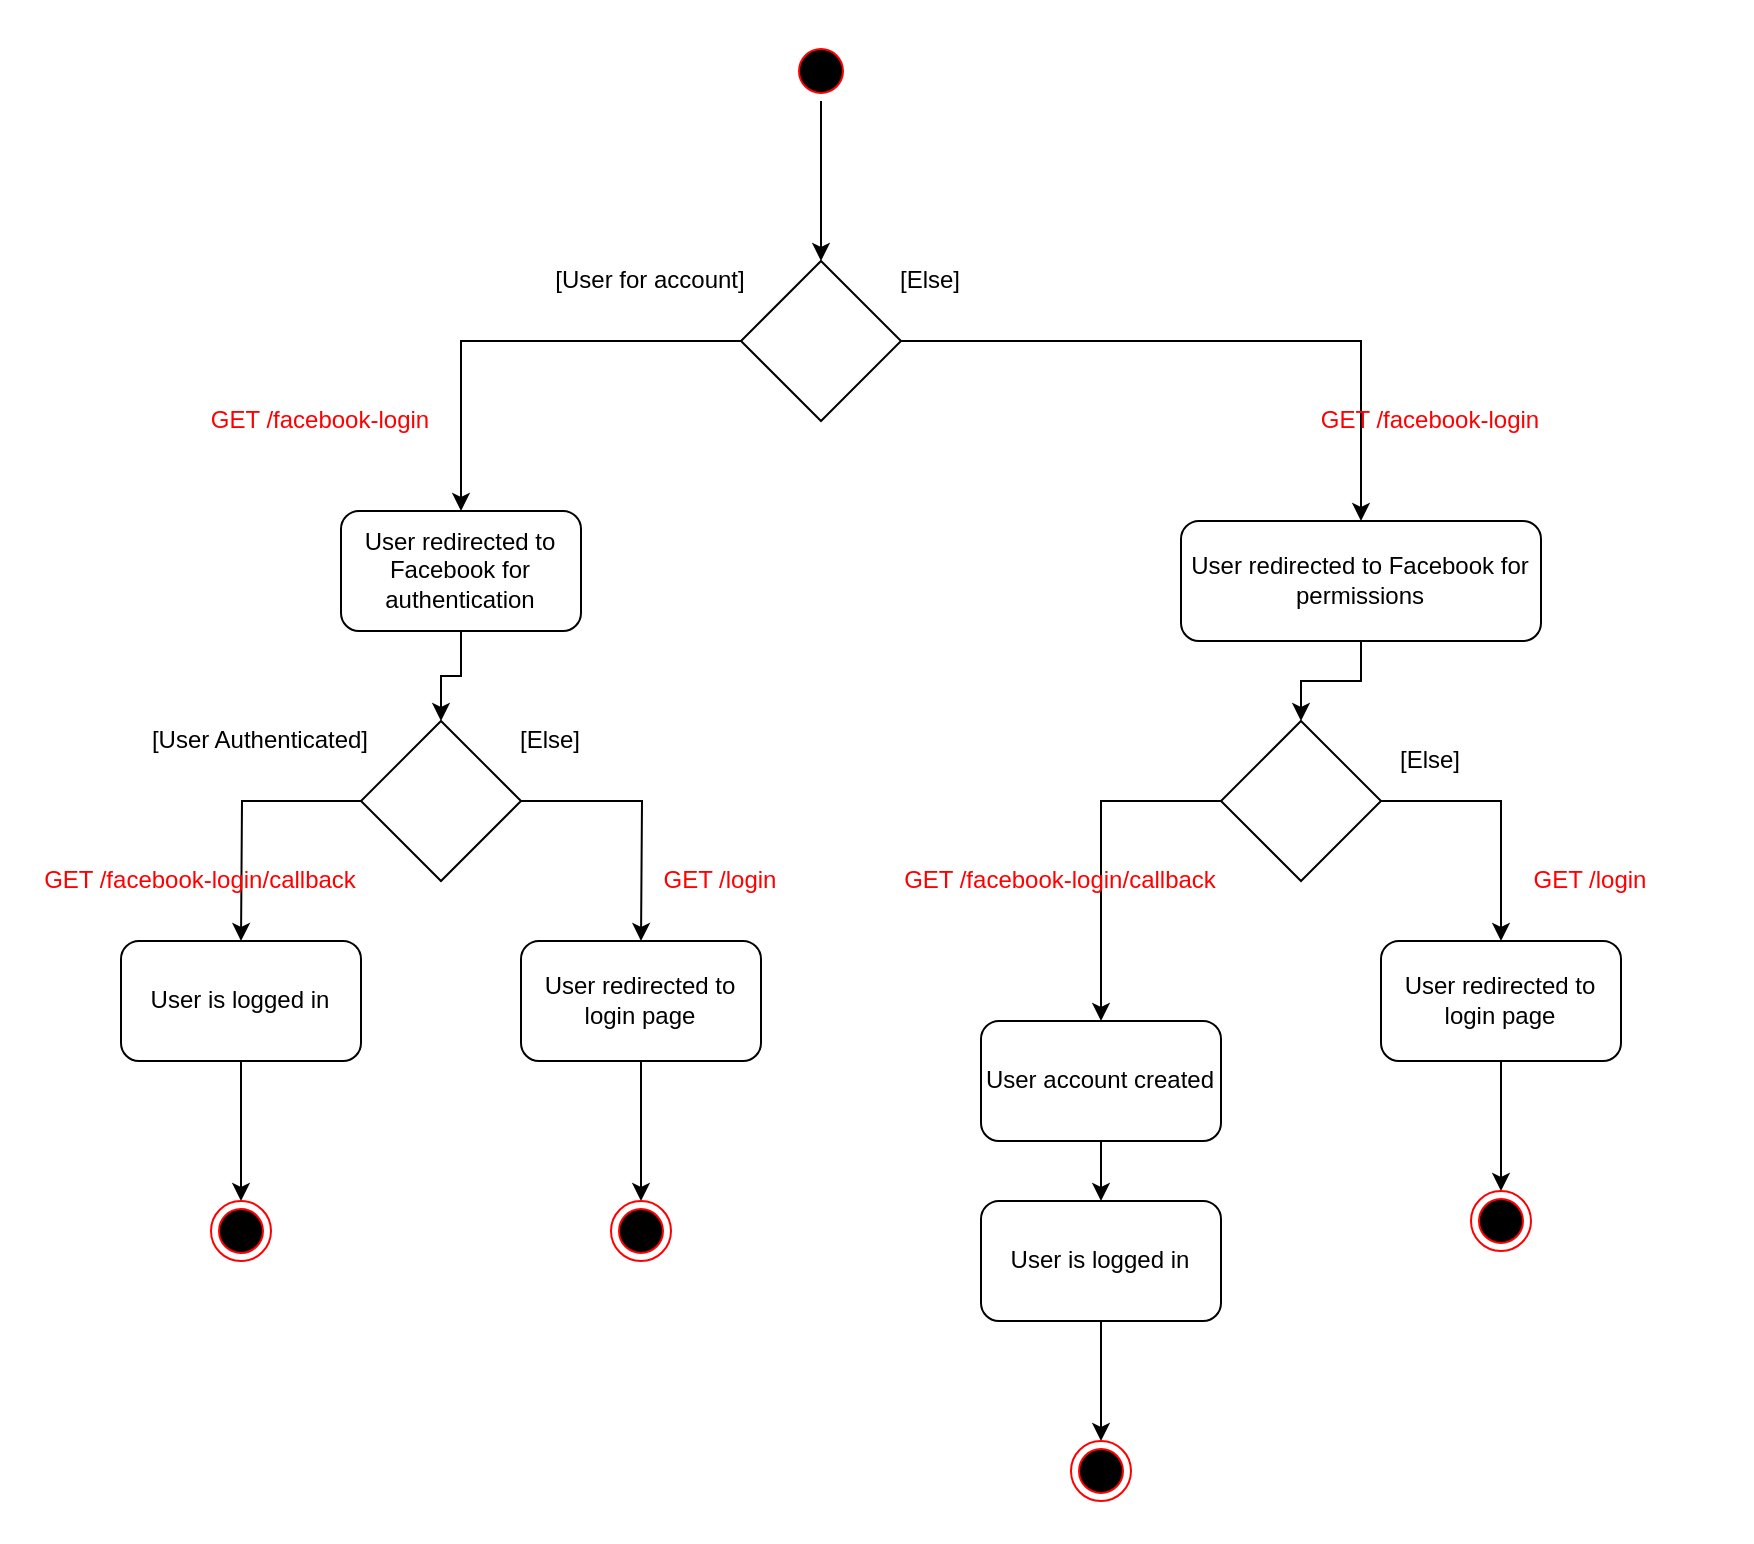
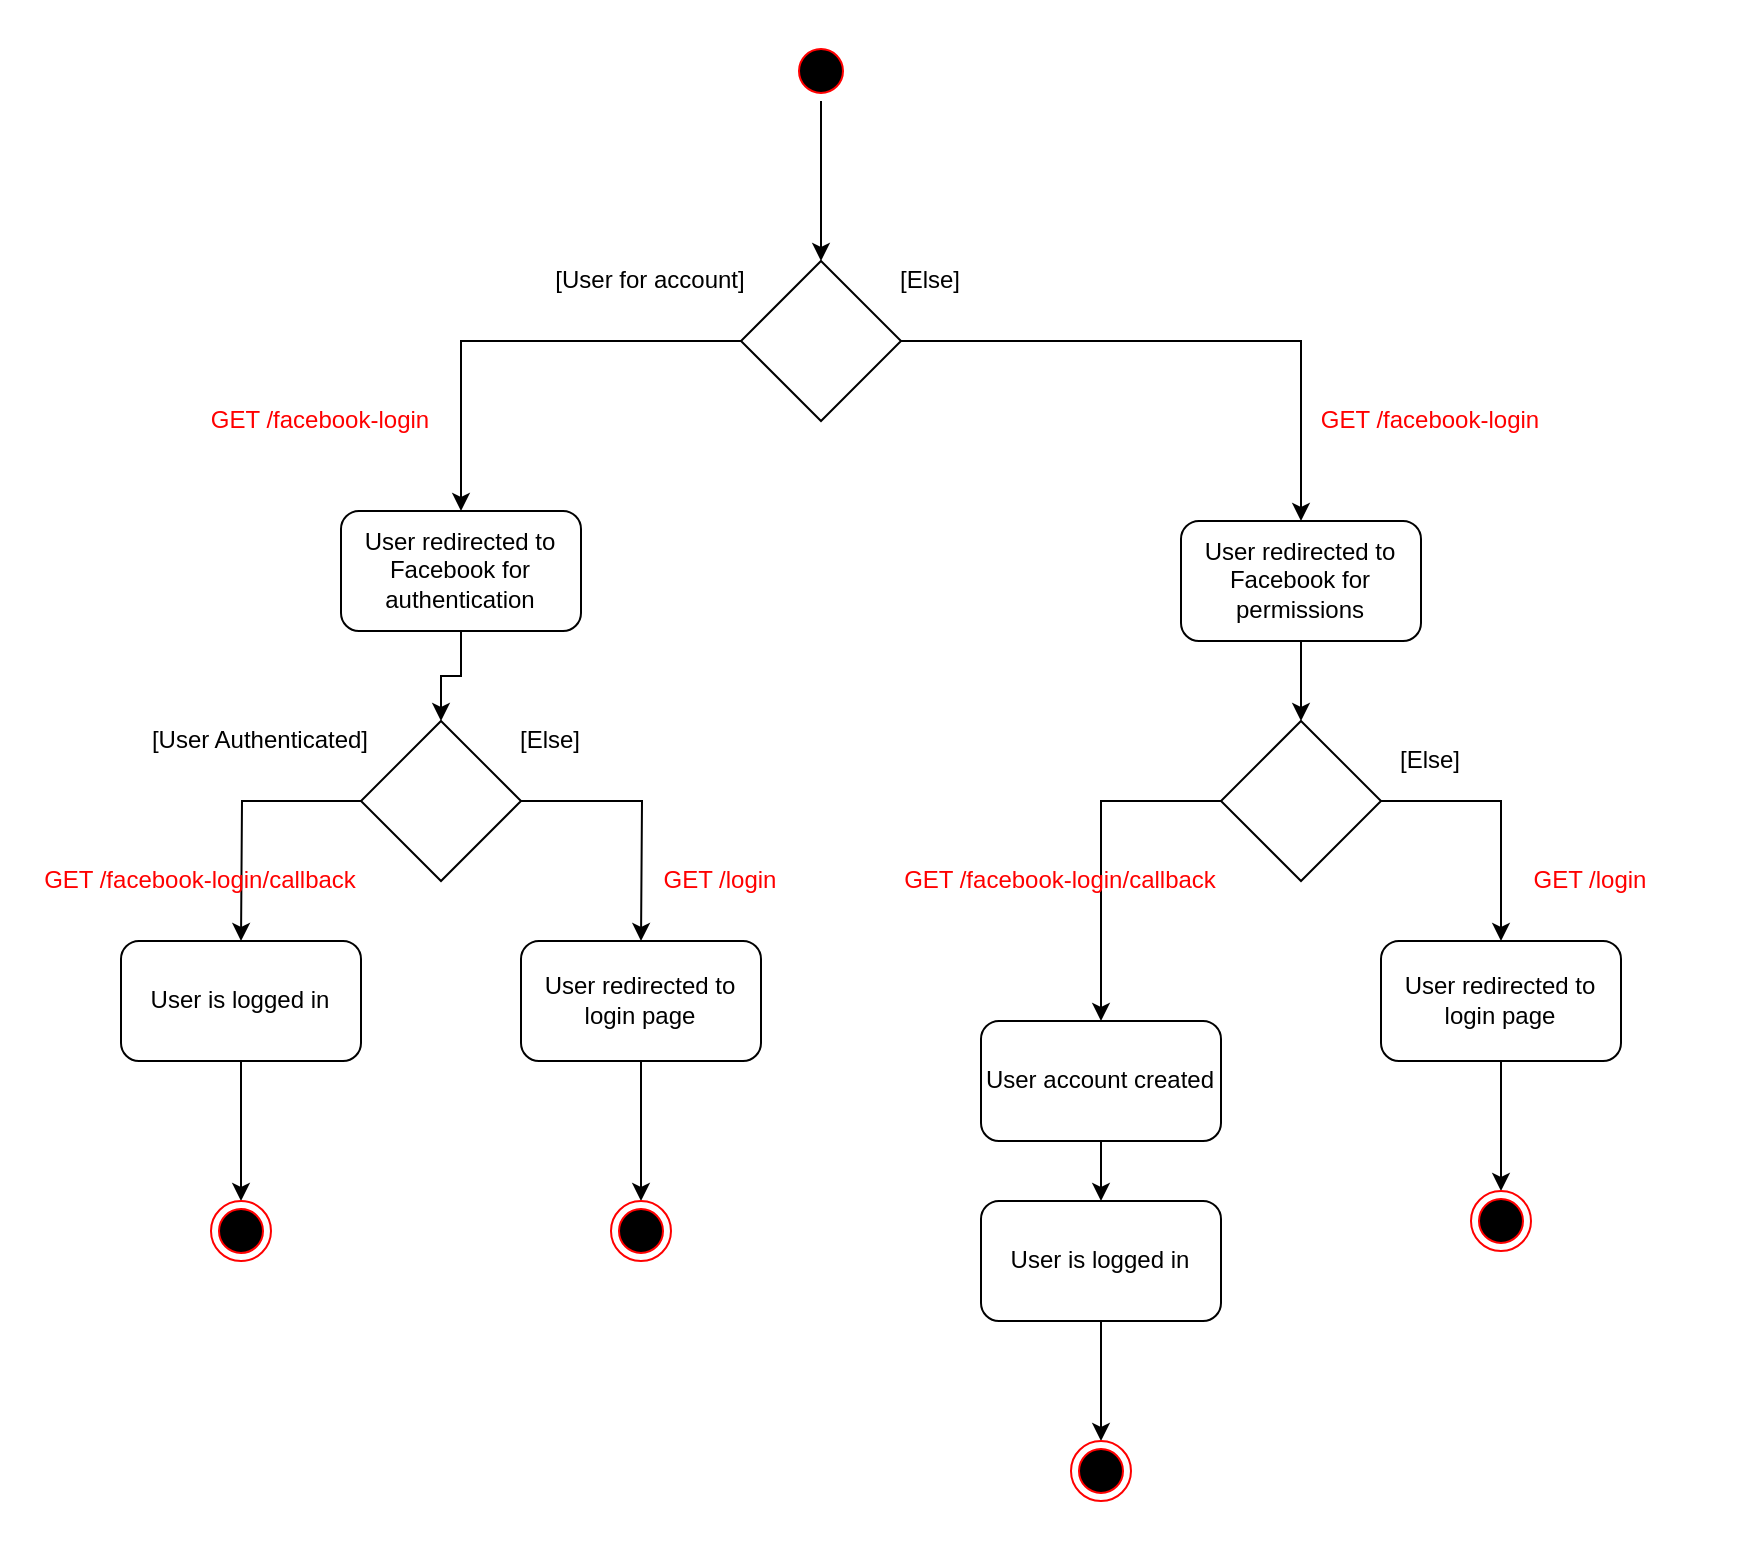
  <mxCell id="0" />
  <mxCell id="1" parent="0" />
  <mxCell id="2" style="edgeStyle=orthogonalEdgeStyle;rounded=0;orthogonalLoop=1;jettySize=auto;html=1;" edge="1" parent="1" source="4" target="9"><mxGeometry relative="1" as="geometry" /></mxCell>
  <mxCell id="3" style="edgeStyle=orthogonalEdgeStyle;rounded=0;orthogonalLoop=1;jettySize=auto;html=1;" edge="1" parent="1" source="4" target="11"><mxGeometry relative="1" as="geometry" /></mxCell>
  <mxCell id="4" value="" style="rhombus;whiteSpace=wrap;html=1;" vertex="1" parent="1"><mxGeometry x="370" y="130" width="80" height="80" as="geometry" /></mxCell>
  <mxCell id="5" value="" style="endArrow=classic;html=1;entryX=0.5;entryY=0;entryDx=0;entryDy=0;" edge="1" parent="1" target="4"><mxGeometry width="50" height="50" relative="1" as="geometry"><mxPoint x="410" y="50" as="sourcePoint" /><mxPoint x="435" as="targetPoint" y="0" /></mxGeometry></mxCell>
  <mxCell id="6" value="[User for account]" style="text;html=1;strokeColor=none;fillColor=none;align=center;verticalAlign=middle;whiteSpace=wrap;rounded=0;" vertex="1" parent="1"><mxGeometry x="270" y="130" width="110" height="20" as="geometry" /></mxCell>
  <mxCell id="7" value="[Else]" style="text;html=1;strokeColor=none;fillColor=none;align=center;verticalAlign=middle;whiteSpace=wrap;rounded=0;" vertex="1" parent="1"><mxGeometry x="410" y="130" width="110" height="20" as="geometry" /></mxCell>
  <mxCell id="8" style="edgeStyle=orthogonalEdgeStyle;rounded=0;orthogonalLoop=1;jettySize=auto;html=1;entryX=0.5;entryY=0;entryDx=0;entryDy=0;" edge="1" parent="1" source="9" target="14"><mxGeometry relative="1" as="geometry" /></mxCell>
  <mxCell id="9" value="User redirected to Facebook for authentication" style="rounded=1;whiteSpace=wrap;html=1;" vertex="1" parent="1"><mxGeometry x="170" y="255" width="120" height="60" as="geometry" /></mxCell>
  <mxCell id="10" style="edgeStyle=orthogonalEdgeStyle;rounded=0;orthogonalLoop=1;jettySize=auto;html=1;entryX=0.5;entryY=0;entryDx=0;entryDy=0;" edge="1" parent="1" source="11" target="17"><mxGeometry relative="1" as="geometry" /></mxCell>
- <mxCell id="11" value="User redirected to Facebook for permissions" style="rounded=1;whiteSpace=wrap;html=1;" vertex="1" parent="1"><mxGeometry x="590" y="260" width="180" height="60" as="geometry" /></mxCell>
+ <mxCell id="11" value="User redirected to Facebook for permissions" style="rounded=1;whiteSpace=wrap;html=1;" vertex="1" parent="1"><mxGeometry x="590" y="260" width="120" height="60" as="geometry" /></mxCell>
  <mxCell id="12" style="edgeStyle=orthogonalEdgeStyle;rounded=0;orthogonalLoop=1;jettySize=auto;html=1;" edge="1" parent="1" source="14"><mxGeometry relative="1" as="geometry"><mxPoint x="320" y="470" as="targetPoint" /></mxGeometry></mxCell>
  <mxCell id="13" style="edgeStyle=orthogonalEdgeStyle;rounded=0;orthogonalLoop=1;jettySize=auto;html=1;" edge="1" parent="1" source="14"><mxGeometry relative="1" as="geometry"><mxPoint x="120" y="470" as="targetPoint" /></mxGeometry></mxCell>
  <mxCell id="14" value="" style="rhombus;whiteSpace=wrap;html=1;" vertex="1" parent="1"><mxGeometry x="180" y="360" width="80" height="80" as="geometry" /></mxCell>
  <mxCell id="15" style="edgeStyle=orthogonalEdgeStyle;rounded=0;orthogonalLoop=1;jettySize=auto;html=1;entryX=0.5;entryY=0;entryDx=0;entryDy=0;" edge="1" parent="1" source="17" target="23"><mxGeometry relative="1" as="geometry"><mxPoint x="550" y="460" as="targetPoint" /><Array as="points"><mxPoint x="550" y="400" /></Array></mxGeometry></mxCell>
  <mxCell id="16" style="edgeStyle=orthogonalEdgeStyle;rounded=0;orthogonalLoop=1;jettySize=auto;html=1;entryX=0.5;entryY=0;entryDx=0;entryDy=0;" edge="1" parent="1" source="17"><mxGeometry relative="1" as="geometry"><mxPoint x="750" y="470" as="targetPoint" /><Array as="points"><mxPoint x="750" y="400" /></Array></mxGeometry></mxCell>
  <mxCell id="17" value="" style="rhombus;whiteSpace=wrap;html=1;" vertex="1" parent="1"><mxGeometry x="610" y="360" width="80" height="80" as="geometry" /></mxCell>
  <mxCell id="18" style="edgeStyle=orthogonalEdgeStyle;rounded=0;orthogonalLoop=1;jettySize=auto;html=1;" edge="1" parent="1" source="19" target="32"><mxGeometry relative="1" as="geometry" /></mxCell>
  <mxCell id="19" value="User is logged in" style="rounded=1;whiteSpace=wrap;html=1;" vertex="1" parent="1"><mxGeometry x="60" y="470" width="120" height="60" as="geometry" /></mxCell>
  <mxCell id="20" style="edgeStyle=orthogonalEdgeStyle;rounded=0;orthogonalLoop=1;jettySize=auto;html=1;entryX=0.5;entryY=0;entryDx=0;entryDy=0;" edge="1" parent="1" source="21" target="33"><mxGeometry relative="1" as="geometry" /></mxCell>
  <mxCell id="21" value="User redirected to login page" style="rounded=1;whiteSpace=wrap;html=1;" vertex="1" parent="1"><mxGeometry x="260" y="470" width="120" height="60" as="geometry" /></mxCell>
  <mxCell id="22" style="edgeStyle=orthogonalEdgeStyle;rounded=0;orthogonalLoop=1;jettySize=auto;html=1;" edge="1" parent="1" source="23" target="28"><mxGeometry relative="1" as="geometry" /></mxCell>
  <mxCell id="23" value="User account created" style="rounded=1;whiteSpace=wrap;html=1;" vertex="1" parent="1"><mxGeometry x="490" y="510" width="120" height="60" as="geometry" /></mxCell>
  <mxCell id="24" value="[User Authenticated]" style="text;html=1;strokeColor=none;fillColor=none;align=center;verticalAlign=middle;whiteSpace=wrap;rounded=0;" vertex="1" parent="1"><mxGeometry x="70" y="360" width="120" height="20" as="geometry" /></mxCell>
  <mxCell id="25" value="[Else]" style="text;html=1;strokeColor=none;fillColor=none;align=center;verticalAlign=middle;whiteSpace=wrap;rounded=0;" vertex="1" parent="1"><mxGeometry x="220" y="360" width="110" height="20" as="geometry" /></mxCell>
  <mxCell id="26" value="[Else]" style="text;html=1;strokeColor=none;fillColor=none;align=center;verticalAlign=middle;whiteSpace=wrap;rounded=0;" vertex="1" parent="1"><mxGeometry x="660" y="370" width="110" height="20" as="geometry" /></mxCell>
  <mxCell id="27" style="edgeStyle=orthogonalEdgeStyle;rounded=0;orthogonalLoop=1;jettySize=auto;html=1;" edge="1" parent="1" source="28"><mxGeometry relative="1" as="geometry"><mxPoint x="550" y="720" as="targetPoint" /></mxGeometry></mxCell>
  <mxCell id="28" value="User is logged in" style="rounded=1;whiteSpace=wrap;html=1;" vertex="1" parent="1"><mxGeometry x="490" y="600" width="120" height="60" as="geometry" /></mxCell>
  <mxCell id="29" style="edgeStyle=orthogonalEdgeStyle;rounded=0;orthogonalLoop=1;jettySize=auto;html=1;entryX=0.5;entryY=0;entryDx=0;entryDy=0;" edge="1" parent="1" source="30" target="34"><mxGeometry relative="1" as="geometry" /></mxCell>
  <mxCell id="30" value="User redirected to login page" style="rounded=1;whiteSpace=wrap;html=1;" vertex="1" parent="1"><mxGeometry x="690" y="470" width="120" height="60" as="geometry" /></mxCell>
  <mxCell id="31" value="" style="ellipse;html=1;shape=startState;fillColor=#000000;strokeColor=#ff0000;" vertex="1" parent="1"><mxGeometry x="395" y="20" width="30" height="30" as="geometry" /></mxCell>
  <mxCell id="32" value="" style="ellipse;html=1;shape=endState;fillColor=#000000;strokeColor=#ff0000;" vertex="1" parent="1"><mxGeometry x="105" y="600" width="30" height="30" as="geometry" /></mxCell>
  <mxCell id="33" value="" style="ellipse;html=1;shape=endState;fillColor=#000000;strokeColor=#ff0000;" vertex="1" parent="1"><mxGeometry x="305" y="600" width="30" height="30" as="geometry" /></mxCell>
  <mxCell id="34" value="" style="ellipse;html=1;shape=endState;fillColor=#000000;strokeColor=#ff0000;" vertex="1" parent="1"><mxGeometry x="735" y="595" width="30" height="30" as="geometry" /></mxCell>
  <mxCell id="35" value="" style="ellipse;html=1;shape=endState;fillColor=#000000;strokeColor=#ff0000;" vertex="1" parent="1"><mxGeometry x="535" y="720" width="30" height="30" as="geometry" /></mxCell>
  <mxCell id="36" value="GET /facebook-login" style="text;html=1;strokeColor=none;fillColor=none;align=center;verticalAlign=middle;whiteSpace=wrap;rounded=0;fontColor=#FF0000;" vertex="1" parent="1"><mxGeometry x="100" y="200" width="120" height="20" as="geometry" /></mxCell>
  <mxCell id="37" value="GET /facebook-login" style="text;html=1;strokeColor=none;fillColor=none;align=center;verticalAlign=middle;whiteSpace=wrap;rounded=0;fontColor=#FF0000;" vertex="1" parent="1"><mxGeometry x="655" y="200" width="120" height="20" as="geometry" /></mxCell>
  <mxCell id="38" value="GET /facebook-login/callback" style="text;html=1;strokeColor=none;fillColor=none;align=center;verticalAlign=middle;whiteSpace=wrap;rounded=0;fontColor=#FF0000;" vertex="1" parent="1"><mxGeometry x="20" y="430" width="160" height="20" as="geometry" /></mxCell>
  <mxCell id="39" value="GET /login" style="text;html=1;strokeColor=none;fillColor=none;align=center;verticalAlign=middle;whiteSpace=wrap;rounded=0;fontColor=#FF0000;" vertex="1" parent="1"><mxGeometry x="300" y="430" width="120" height="20" as="geometry" /></mxCell>
  <mxCell id="40" value="GET /facebook-login/callback" style="text;html=1;strokeColor=none;fillColor=none;align=center;verticalAlign=middle;whiteSpace=wrap;rounded=0;fontColor=#FF0000;" vertex="1" parent="1"><mxGeometry x="450" y="430" width="160" height="20" as="geometry" /></mxCell>
  <mxCell id="41" value="GET /login" style="text;html=1;strokeColor=none;fillColor=none;align=center;verticalAlign=middle;whiteSpace=wrap;rounded=0;fontColor=#FF0000;" vertex="1" parent="1"><mxGeometry x="735" y="430" width="120" height="20" as="geometry" /></mxCell>
